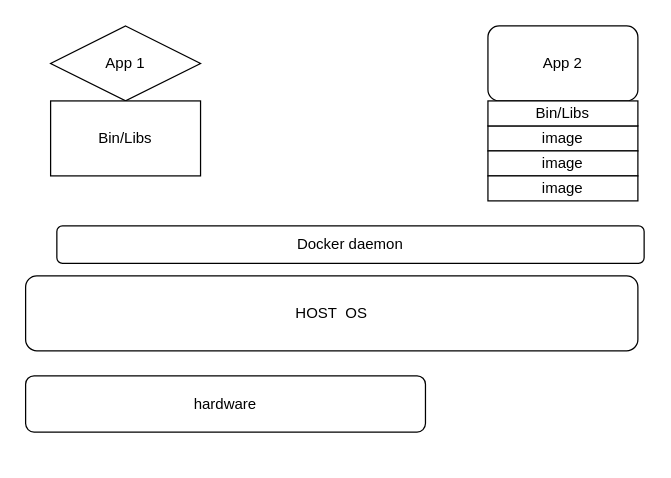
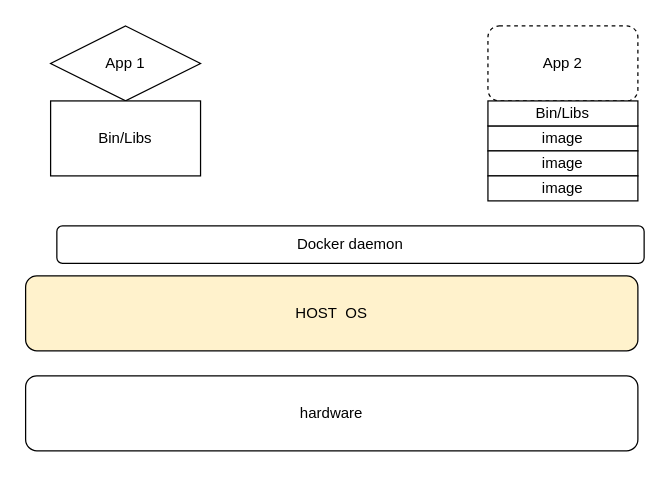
  <mxCell id="0" />
  <mxCell id="1" parent="0" />
- <mxCell id="2" value="hardware" style="rounded=1;whiteSpace=wrap;html=1;" vertex="1" parent="1"><mxGeometry x="20" y="300" width="320" height="45" as="geometry" /></mxCell>
- <mxCell id="3" value="HOST&amp;nbsp; OS" style="rounded=1;whiteSpace=wrap;html=1;" vertex="1" parent="1"><mxGeometry x="20" y="220" width="490" height="60" as="geometry" /></mxCell>
+ <mxCell id="2" value="hardware" style="rounded=1;whiteSpace=wrap;html=1;" vertex="1" parent="1"><mxGeometry x="20" y="300" width="490" height="60" as="geometry" /></mxCell>
+ <mxCell id="3" value="HOST&amp;nbsp; OS" style="rounded=1;whiteSpace=wrap;html=1;fillColor=#fff2cc;" vertex="1" parent="1"><mxGeometry x="20" y="220" width="490" height="60" as="geometry" /></mxCell>
  <mxCell id="4" value="App 1" style="rhombus;whiteSpace=wrap;html=1;" vertex="1" parent="1"><mxGeometry x="40" y="20" width="120" height="60" as="geometry" /></mxCell>
- <mxCell id="5" value="App 2" style="rounded=1;whiteSpace=wrap;html=1;" vertex="1" parent="1"><mxGeometry x="390" y="20" width="120" height="60" as="geometry" /></mxCell>
+ <mxCell id="5" value="App 2" style="rounded=1;whiteSpace=wrap;html=1;dashed=1;" vertex="1" parent="1"><mxGeometry x="390" y="20" width="120" height="60" as="geometry" /></mxCell>
  <mxCell id="6" value="Docker daemon" style="rounded=1;whiteSpace=wrap;html=1;" vertex="1" parent="1"><mxGeometry x="45" y="180" width="470" height="30" as="geometry" /></mxCell>
  <mxCell id="7" value="Bin/Libs" style="rounded=0;whiteSpace=wrap;html=1;" vertex="1" parent="1"><mxGeometry x="40" y="80" width="120" height="60" as="geometry" /></mxCell>
  <mxCell id="8" value="image" style="rounded=0;whiteSpace=wrap;html=1;" vertex="1" parent="1"><mxGeometry x="390" y="100" width="120" height="20" as="geometry" /></mxCell>
  <mxCell id="9" value="Bin/Libs" style="rounded=0;whiteSpace=wrap;html=1;" vertex="1" parent="1"><mxGeometry x="390" y="80" width="120" height="20" as="geometry" /></mxCell>
  <mxCell id="10" value="image" style="rounded=0;whiteSpace=wrap;html=1;" vertex="1" parent="1"><mxGeometry x="390" y="120" width="120" height="20" as="geometry" /></mxCell>
  <mxCell id="11" value="image" style="rounded=0;whiteSpace=wrap;html=1;" vertex="1" parent="1"><mxGeometry x="390" y="140" width="120" height="20" as="geometry" /></mxCell>
